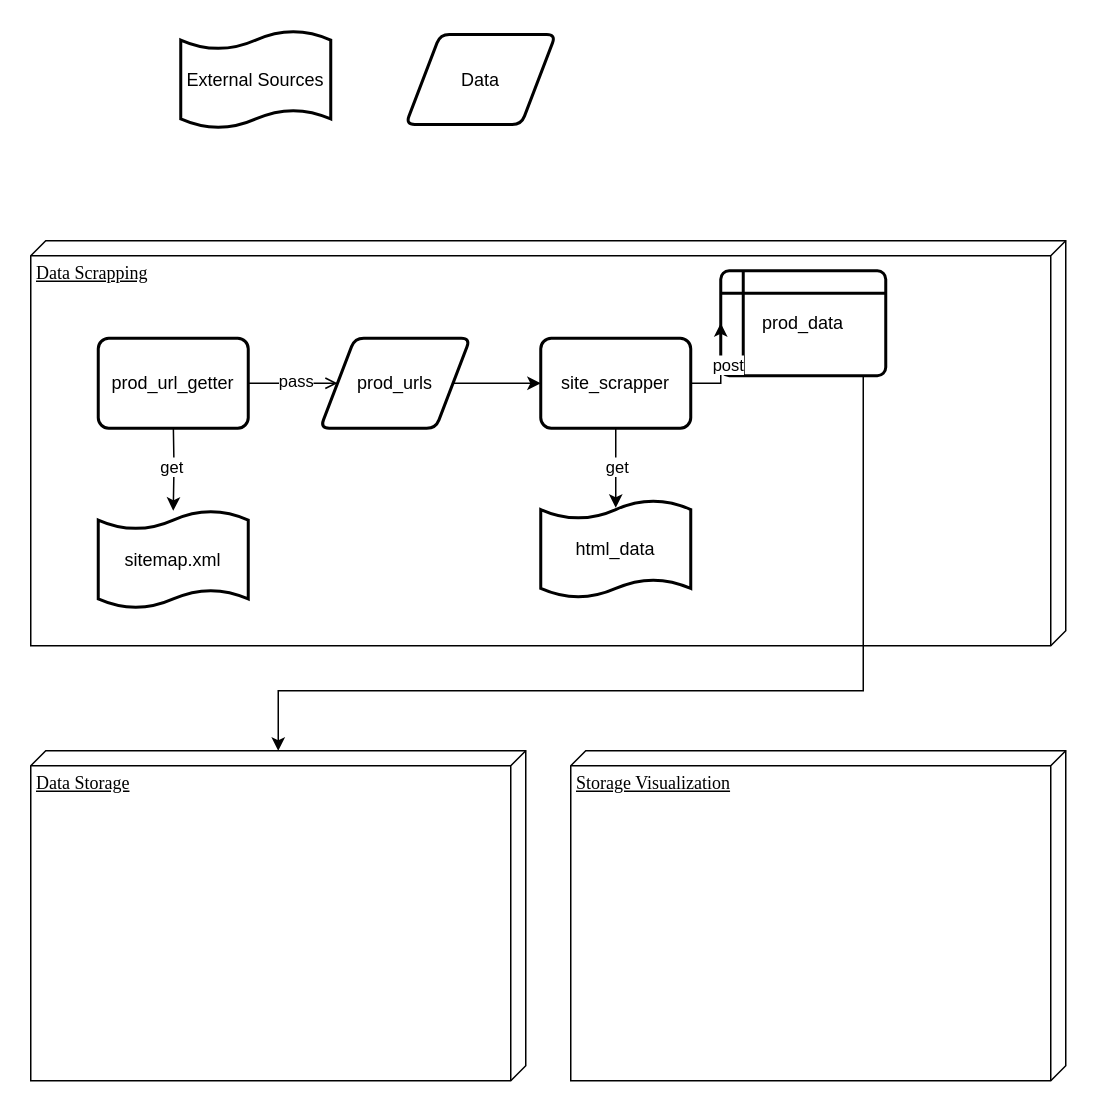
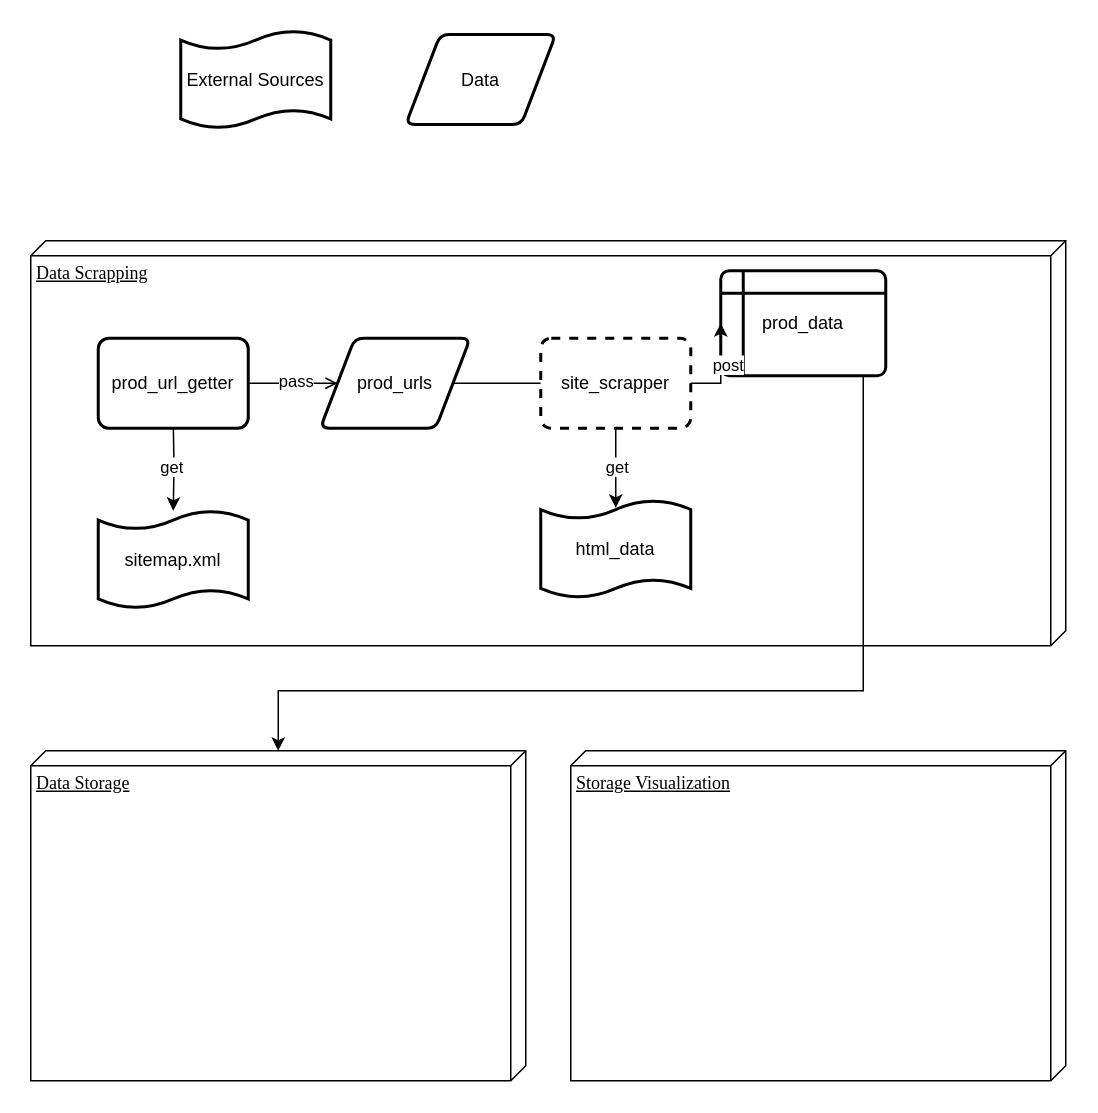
  <mxCell id="0" />
  <mxCell id="1" parent="0" />
  <mxCell id="2" value="Data Scrapping" style="verticalAlign=top;align=left;spacingTop=8;spacingLeft=2;spacingRight=12;shape=cube;size=10;direction=south;fontStyle=4;html=1;rounded=0;shadow=0;comic=0;labelBackgroundColor=none;strokeWidth=1;fontFamily=Verdana;fontSize=12" parent="1" vertex="1"><mxGeometry x="20" y="160" width="690" height="270" as="geometry" /></mxCell>
  <mxCell id="3" value="Data Storage" style="verticalAlign=top;align=left;spacingTop=8;spacingLeft=2;spacingRight=12;shape=cube;size=10;direction=south;fontStyle=4;html=1;rounded=0;shadow=0;comic=0;labelBackgroundColor=none;strokeWidth=1;fontFamily=Verdana;fontSize=12" parent="1" vertex="1"><mxGeometry x="20" y="500" width="330" height="220" as="geometry" /></mxCell>
  <mxCell id="4" value="" style="edgeStyle=orthogonalEdgeStyle;rounded=0;orthogonalLoop=1;jettySize=auto;html=1;" edge="1" parent="1" target="6"><mxGeometry relative="1" as="geometry"><mxPoint x="115" y="280" as="sourcePoint" /></mxGeometry></mxCell>
  <mxCell id="5" value="get" style="edgeLabel;html=1;align=center;verticalAlign=middle;resizable=0;points=[];" vertex="1" connectable="0" parent="4"><mxGeometry x="0.033" y="-2" relative="1" as="geometry"><mxPoint as="offset" /></mxGeometry></mxCell>
  <mxCell id="6" value="sitemap.xml" style="shape=tape;whiteSpace=wrap;html=1;strokeWidth=2;size=0.19" vertex="1" parent="1"><mxGeometry x="65" y="340" width="100" height="65" as="geometry" /></mxCell>
  <mxCell id="7" value="External Sources" style="shape=tape;whiteSpace=wrap;html=1;strokeWidth=2;size=0.19" vertex="1" parent="1"><mxGeometry x="120" y="20" width="100" height="65" as="geometry" /></mxCell>
  <mxCell id="8" value="Data" style="shape=parallelogram;html=1;strokeWidth=2;perimeter=parallelogramPerimeter;whiteSpace=wrap;rounded=1;arcSize=12;size=0.23;" vertex="1" parent="1"><mxGeometry x="270" y="22.5" width="100" height="60" as="geometry" /></mxCell>
  <mxCell id="9" value="" style="edgeStyle=orthogonalEdgeStyle;rounded=0;orthogonalLoop=1;jettySize=auto;html=1;endArrow=open;" edge="1" parent="1" source="11" target="13"><mxGeometry relative="1" as="geometry" /></mxCell>
  <mxCell id="10" value="pass" style="edgeLabel;html=1;align=center;verticalAlign=middle;resizable=0;points=[];" vertex="1" connectable="0" parent="9"><mxGeometry x="0.026" y="2" relative="1" as="geometry"><mxPoint as="offset" /></mxGeometry></mxCell>
  <mxCell id="11" value="prod_url_getter" style="rounded=1;whiteSpace=wrap;html=1;absoluteArcSize=1;arcSize=14;strokeWidth=2;" vertex="1" parent="1"><mxGeometry x="65" y="225" width="100" height="60" as="geometry" /></mxCell>
- <mxCell id="12" value="" style="edgeStyle=orthogonalEdgeStyle;rounded=0;orthogonalLoop=1;jettySize=auto;html=1;" edge="1" parent="1" source="13" target="14"><mxGeometry relative="1" as="geometry" /></mxCell>
+ <mxCell id="12" value="" style="edgeStyle=orthogonalEdgeStyle;rounded=0;orthogonalLoop=1;jettySize=auto;html=1;endArrow=none;" edge="1" parent="1" source="13" target="14"><mxGeometry relative="1" as="geometry" /></mxCell>
  <mxCell id="13" value="prod_urls" style="shape=parallelogram;html=1;strokeWidth=2;perimeter=parallelogramPerimeter;whiteSpace=wrap;rounded=1;arcSize=12;size=0.23;" vertex="1" parent="1"><mxGeometry x="213" y="225" width="100" height="60" as="geometry" /></mxCell>
- <mxCell id="14" value="site_scrapper" style="rounded=1;whiteSpace=wrap;html=1;absoluteArcSize=1;arcSize=14;strokeWidth=2;" vertex="1" parent="1"><mxGeometry x="360" y="225" width="100" height="60" as="geometry" /></mxCell>
+ <mxCell id="14" value="site_scrapper" style="rounded=1;whiteSpace=wrap;html=1;absoluteArcSize=1;arcSize=14;strokeWidth=2;dashed=1;" vertex="1" parent="1"><mxGeometry x="360" y="225" width="100" height="60" as="geometry" /></mxCell>
  <mxCell id="15" value="html_data" style="shape=tape;whiteSpace=wrap;html=1;strokeWidth=2;size=0.19" vertex="1" parent="1"><mxGeometry x="360" y="333" width="100" height="65" as="geometry" /></mxCell>
  <mxCell id="16" value="" style="edgeStyle=orthogonalEdgeStyle;rounded=0;orthogonalLoop=1;jettySize=auto;html=1;exitX=0.5;exitY=1;exitDx=0;exitDy=0;entryX=0.5;entryY=0.077;entryDx=0;entryDy=0;entryPerimeter=0;" edge="1" parent="1" source="14" target="15"><mxGeometry relative="1" as="geometry"><mxPoint x="125" y="290" as="sourcePoint" /><mxPoint x="125" y="350" as="targetPoint" /></mxGeometry></mxCell>
  <mxCell id="17" value="get" style="edgeLabel;html=1;align=center;verticalAlign=middle;resizable=0;points=[];" vertex="1" connectable="0" parent="16"><mxGeometry x="0.033" y="-2" relative="1" as="geometry"><mxPoint x="2" y="-2" as="offset" /></mxGeometry></mxCell>
  <mxCell id="18" style="edgeStyle=orthogonalEdgeStyle;rounded=0;orthogonalLoop=1;jettySize=auto;html=1;" edge="1" parent="1" source="19" target="3"><mxGeometry relative="1" as="geometry"><Array as="points"><mxPoint x="575" y="460" /><mxPoint x="185" y="460" /></Array></mxGeometry></mxCell>
  <mxCell id="19" value="prod_data" style="shape=internalStorage;whiteSpace=wrap;html=1;dx=15;dy=15;rounded=1;arcSize=8;strokeWidth=2;" vertex="1" parent="1"><mxGeometry x="480" y="180" width="110" height="70" as="geometry" /></mxCell>
  <mxCell id="20" value="" style="edgeStyle=orthogonalEdgeStyle;rounded=0;orthogonalLoop=1;jettySize=auto;html=1;exitX=1;exitY=0.5;exitDx=0;exitDy=0;entryX=0;entryY=0.5;entryDx=0;entryDy=0;" edge="1" parent="1" source="14" target="19"><mxGeometry relative="1" as="geometry"><mxPoint x="420" y="295" as="sourcePoint" /><mxPoint x="420" y="348" as="targetPoint" /></mxGeometry></mxCell>
  <mxCell id="21" value="post" style="edgeLabel;html=1;align=center;verticalAlign=middle;resizable=0;points=[];" vertex="1" connectable="0" parent="20"><mxGeometry x="0.033" y="-2" relative="1" as="geometry"><mxPoint x="2" y="-2" as="offset" /></mxGeometry></mxCell>
  <mxCell id="22" value="Storage Visualization" style="verticalAlign=top;align=left;spacingTop=8;spacingLeft=2;spacingRight=12;shape=cube;size=10;direction=south;fontStyle=4;html=1;rounded=0;shadow=0;comic=0;labelBackgroundColor=none;strokeWidth=1;fontFamily=Verdana;fontSize=12" vertex="1" parent="1"><mxGeometry x="380" y="500" width="330" height="220" as="geometry" /></mxCell>
